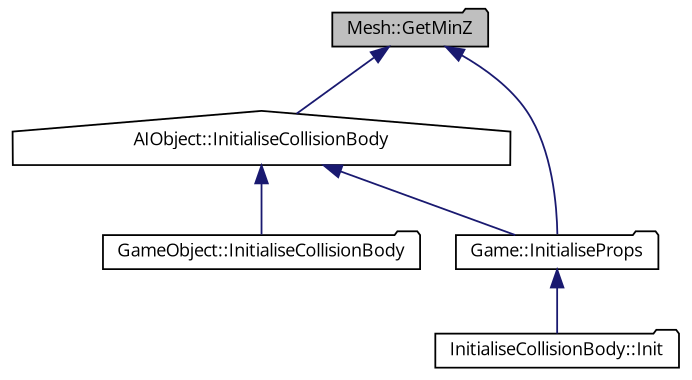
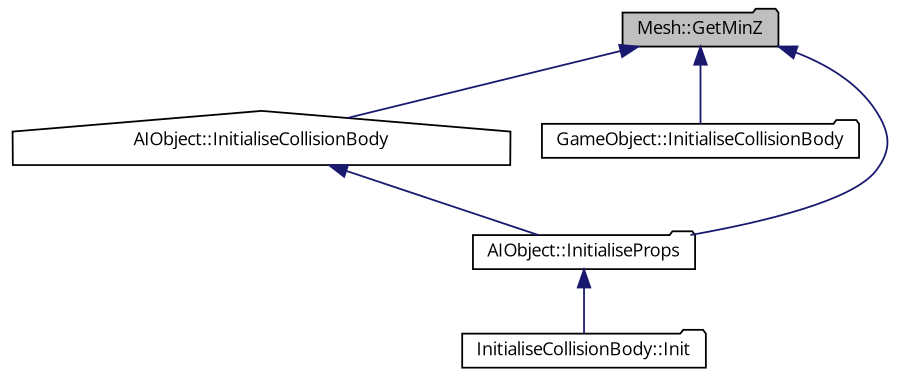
  digraph {
    fontname="Open Sans"
    rankdir=TB
    node [color=black fillcolor=white fontname="Open Sans" fontsize=10 shape=folder style=filled]
    edge [color=midnightblue dir=back fontname="Open Sans" fontsize=10 labelfontname=Helvetica labelfontsize=10 style=solid]
    n1 [fillcolor=grey75 fontcolor=black height=0.2 label="Mesh::GetMinZ" width=0.4]
    n2 [height=0.2 label="AIObject::InitialiseCollisionBody" shape=house width=0.4]
    n3 [height=0.2 label="GameObject::InitialiseCollisionBody" width=0.4]
-   n4 [height=0.2 label="Game::InitialiseProps" width=0.4]
+   n4 [height=0.2 label="AIObject::InitialiseProps" width=0.4]
    n5 [height=0.2 label="InitialiseCollisionBody::Init" width=0.4]
    n1 -> n2
-   n2 -> n3
+   n1 -> n3
    n1 -> n4
    n2 -> n4
    n4 -> n5
  }
